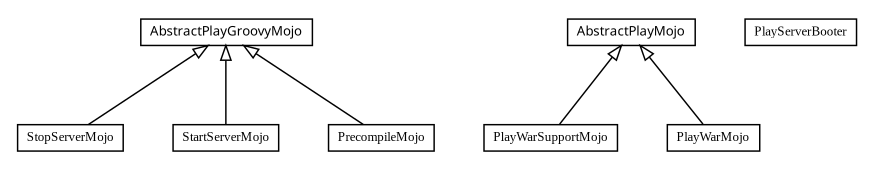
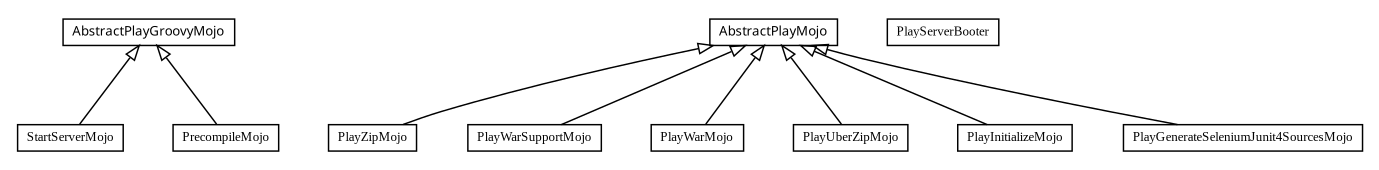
  digraph {
    fontname="Liberation Serif"
    node [fontcolor=black fontname="Liberation Serif" fontsize=9.0 shape=plaintext]
    edge [arrowtail=empty dir=back fontname="Liberation Serif" fontsize=10 headport=p labelfontname=arial labelfontsize=10 tailport=p]
-   n1 [label=<<table border="0" cellborder="1" cellspacing="0" cellpadding="2" port="p" href="./StopServerMojo.html"> 		<tr><td><table border="0" cellspacing="0" cellpadding="1"> 			<tr><td> StopServerMojo </td></tr> 		</table></td></tr> 		</table>>]
    n2 [label=<<table border="0" cellborder="1" cellspacing="0" cellpadding="2" port="p" href="./StartServerMojo.html"> 		<tr><td><table border="0" cellspacing="0" cellpadding="1"> 			<tr><td> StartServerMojo </td></tr> 		</table></td></tr> 		</table>>]
    n3 [label=<<table border="0" cellborder="1" cellspacing="0" cellpadding="2" port="p" href="./PrecompileMojo.html"> 		<tr><td><table border="0" cellspacing="0" cellpadding="1"> 			<tr><td> PrecompileMojo </td></tr> 		</table></td></tr> 		</table>>]
+   n4 [label=<<table border="0" cellborder="1" cellspacing="0" cellpadding="2" port="p" href="./PlayZipMojo.html"> 		<tr><td><table border="0" cellspacing="0" cellpadding="1"> 			<tr><td> PlayZipMojo </td></tr> 		</table></td></tr> 		</table>>]
    n5 [label=<<table border="0" cellborder="1" cellspacing="0" cellpadding="2" port="p" href="./PlayWarSupportMojo.html"> 		<tr><td><table border="0" cellspacing="0" cellpadding="1"> 			<tr><td> PlayWarSupportMojo </td></tr> 		</table></td></tr> 		</table>>]
    n6 [label=<<table border="0" cellborder="1" cellspacing="0" cellpadding="2" port="p" href="./PlayWarMojo.html"> 		<tr><td><table border="0" cellspacing="0" cellpadding="1"> 			<tr><td> PlayWarMojo </td></tr> 		</table></td></tr> 		</table>>]
+   n7 [label=<<table border="0" cellborder="1" cellspacing="0" cellpadding="2" port="p" href="./PlayUberZipMojo.html"> 		<tr><td><table border="0" cellspacing="0" cellpadding="1"> 			<tr><td> PlayUberZipMojo </td></tr> 		</table></td></tr> 		</table>>]
+   n8 [label=<<table border="0" cellborder="1" cellspacing="0" cellpadding="2" port="p" href="./PlayInitializeMojo.html"> 		<tr><td><table border="0" cellspacing="0" cellpadding="1"> 			<tr><td> PlayInitializeMojo </td></tr> 		</table></td></tr> 		</table>>]
+   n9 [label=<<table border="0" cellborder="1" cellspacing="0" cellpadding="2" port="p" href="./PlayGenerateSeleniumJunit4SourcesMojo.html"> 		<tr><td><table border="0" cellspacing="0" cellpadding="1"> 			<tr><td> PlayGenerateSeleniumJunit4SourcesMojo </td></tr> 		</table></td></tr> 		</table>>]
    n10 [label=<<table border="0" cellborder="1" cellspacing="0" cellpadding="2" port="p" href="./AbstractPlayMojo.html"> 		<tr><td><table border="0" cellspacing="0" cellpadding="1"> 			<tr><td><font face="ariali"> AbstractPlayMojo </font></td></tr> 		</table></td></tr> 		</table>>]
    n11 [label=<<table border="0" cellborder="1" cellspacing="0" cellpadding="2" port="p" href="./AbstractPlayGroovyMojo.html"> 		<tr><td><table border="0" cellspacing="0" cellpadding="1"> 			<tr><td><font face="ariali"> AbstractPlayGroovyMojo </font></td></tr> 		</table></td></tr> 		</table>>]
    n12 [label=<<table border="0" cellborder="1" cellspacing="0" cellpadding="2" port="p" href="./PlayServerBooter.html"> 		<tr><td><table border="0" cellspacing="0" cellpadding="1"> 			<tr><td> PlayServerBooter </td></tr> 		</table></td></tr> 		</table>>]
+   n10 -> n4
    n10 -> n5
    n10 -> n6
-   n11 -> n1
+   n10 -> n7
+   n10 -> n8
+   n10 -> n9
    n11 -> n2
    n11 -> n3
  }
